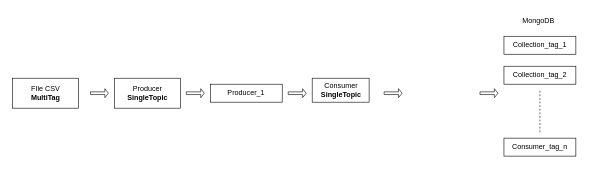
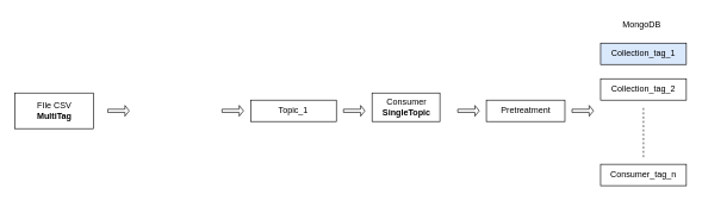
  <mxCell id="0" />
  <mxCell id="1" parent="0" />
- <mxCell id="2" value="Producer&lt;br&gt;&lt;b&gt;SingleTopic&lt;/b&gt;" style="html=1;" vertex="1" parent="1"><mxGeometry x="190" y="130" width="110" height="50" as="geometry" /></mxCell>
  <mxCell id="3" value="Consumer&lt;br&gt;&lt;b&gt;SingleTopic&lt;/b&gt;" style="html=1;" vertex="1" parent="1"><mxGeometry x="520" y="130" width="95" height="40" as="geometry" /></mxCell>
  <mxCell id="4" value="FIle CSV&lt;br&gt;&lt;b&gt;MultiTag&lt;/b&gt;" style="html=1;" vertex="1" parent="1"><mxGeometry x="20" y="130" width="110" height="50" as="geometry" /></mxCell>
- <mxCell id="6" value="Collection_tag_1" style="rounded=0;whiteSpace=wrap;html=1;" vertex="1" parent="1"><mxGeometry x="840" y="60" width="120" height="30" as="geometry" /></mxCell>
+ <mxCell id="5" value="Pretreatment" style="html=1;" vertex="1" parent="1"><mxGeometry x="680" y="140" width="110" height="30" as="geometry" /></mxCell>
+ <mxCell id="6" value="Collection_tag_1" style="rounded=0;whiteSpace=wrap;html=1;fillColor=#dae8fc;" vertex="1" parent="1"><mxGeometry x="840" y="60" width="120" height="30" as="geometry" /></mxCell>
  <mxCell id="7" value="Collection_tag_2" style="rounded=0;whiteSpace=wrap;html=1;" vertex="1" parent="1"><mxGeometry x="840" y="110" width="120" height="30" as="geometry" /></mxCell>
  <mxCell id="8" value="Consumer_tag_n" style="rounded=0;whiteSpace=wrap;html=1;" vertex="1" parent="1"><mxGeometry x="840" y="230" width="120" height="30" as="geometry" /></mxCell>
  <mxCell id="9" value="" style="endArrow=none;dashed=1;html=1;" edge="1" parent="1"><mxGeometry width="50" height="50" relative="1" as="geometry"><mxPoint x="900" y="220" as="sourcePoint" /><mxPoint x="900" y="150" as="targetPoint" /></mxGeometry></mxCell>
  <mxCell id="10" value="" style="shape=singleArrow;whiteSpace=wrap;html=1;" vertex="1" parent="1"><mxGeometry x="150" y="147.5" width="30" height="15" as="geometry" /></mxCell>
  <mxCell id="11" value="" style="shape=singleArrow;whiteSpace=wrap;html=1;" vertex="1" parent="1"><mxGeometry x="480" y="147.5" width="30" height="15" as="geometry" /></mxCell>
  <mxCell id="12" value="" style="shape=singleArrow;whiteSpace=wrap;html=1;" vertex="1" parent="1"><mxGeometry x="640" y="147.5" width="30" height="15" as="geometry" /></mxCell>
  <mxCell id="13" value="" style="shape=singleArrow;whiteSpace=wrap;html=1;" vertex="1" parent="1"><mxGeometry x="800" y="147.5" width="30" height="15" as="geometry" /></mxCell>
  <mxCell id="14" value="MongoDB" style="text;strokeColor=none;fillColor=none;align=left;verticalAlign=top;spacingLeft=4;spacingRight=4;overflow=hidden;rotatable=0;points=[[0,0.5],[1,0.5]];portConstraint=eastwest;" vertex="1" parent="1"><mxGeometry x="865" y="20" width="70" height="30" as="geometry" /></mxCell>
- <mxCell id="15" value="Producer_1" style="rounded=0;whiteSpace=wrap;html=1;" vertex="1" parent="1"><mxGeometry x="350" y="140" width="120" height="30" as="geometry" /></mxCell>
+ <mxCell id="15" value="Topic_1" style="rounded=0;whiteSpace=wrap;html=1;" vertex="1" parent="1"><mxGeometry x="350" y="140" width="120" height="30" as="geometry" /></mxCell>
  <mxCell id="16" value="" style="shape=singleArrow;whiteSpace=wrap;html=1;" vertex="1" parent="1"><mxGeometry x="310" y="147.5" width="30" height="15" as="geometry" /></mxCell>
